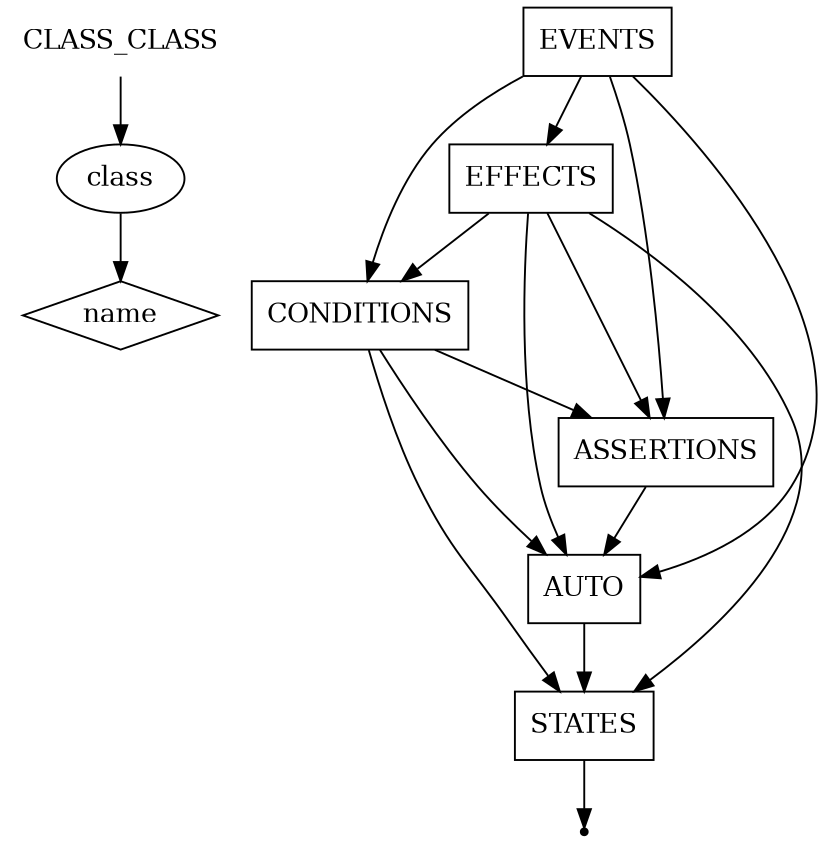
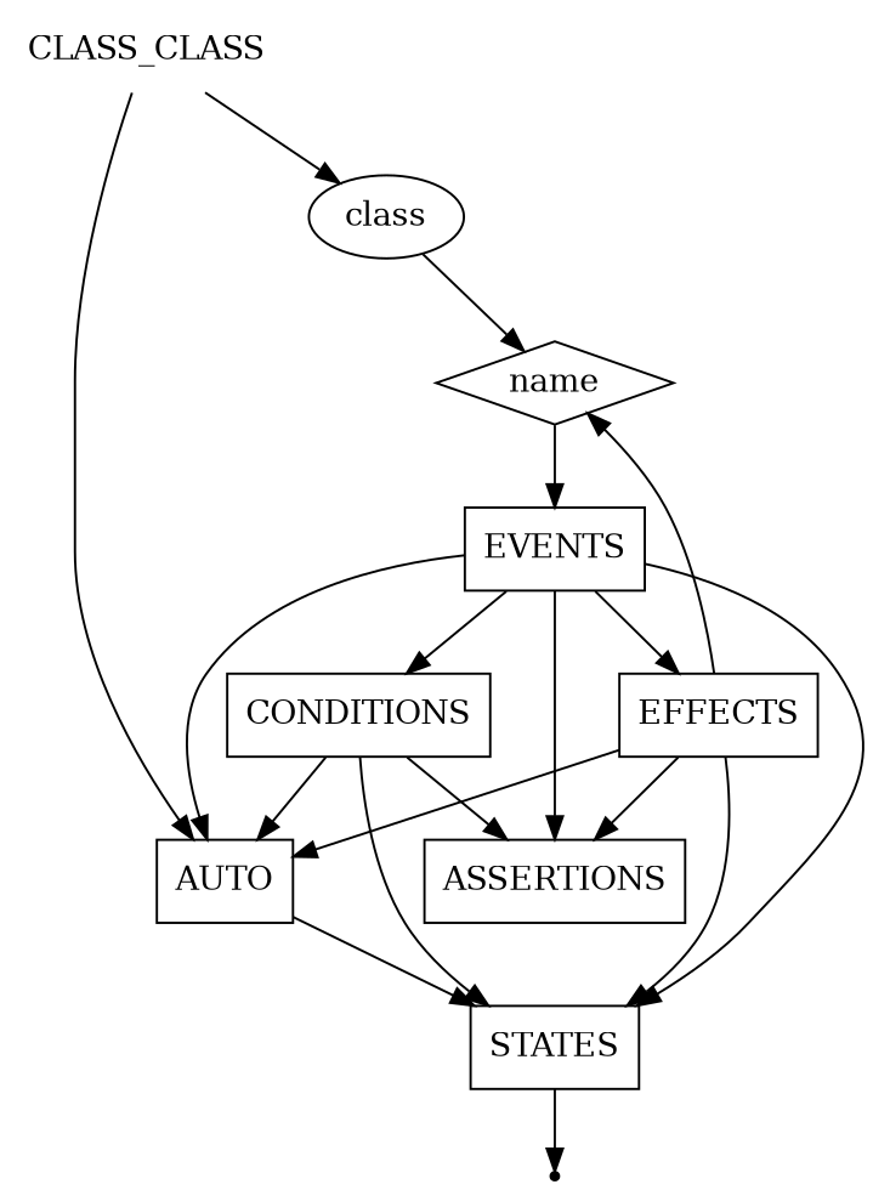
  digraph {
    node [shape=box]
    n1 [label=CLASS_CLASS shape=plaintext]
    n2 [label=class shape=oval]
    n3 [label=name shape=diamond]
    n4 [label=EVENTS]
    n5 [label=EFFECTS]
    n6 [label=CONDITIONS]
    n7 [label=ASSERTIONS]
    n8 [label=AUTO]
    n9 [label=STATES]
    end [shape=point]
    n1 -> n2
    n2 -> n3
+   n3 -> n4
    n4 -> n5
    n4 -> n6
    n4 -> n7
    n4 -> n8
-   n5 -> n6
+   n4 -> n9
+   n5 -> n3
    n5 -> n7
    n5 -> n8
    n5 -> n9
    n6 -> n7
    n6 -> n8
    n6 -> n9
-   n7 -> n8
+   n1 -> n8
    n8 -> n9
    n9 -> end
  }
